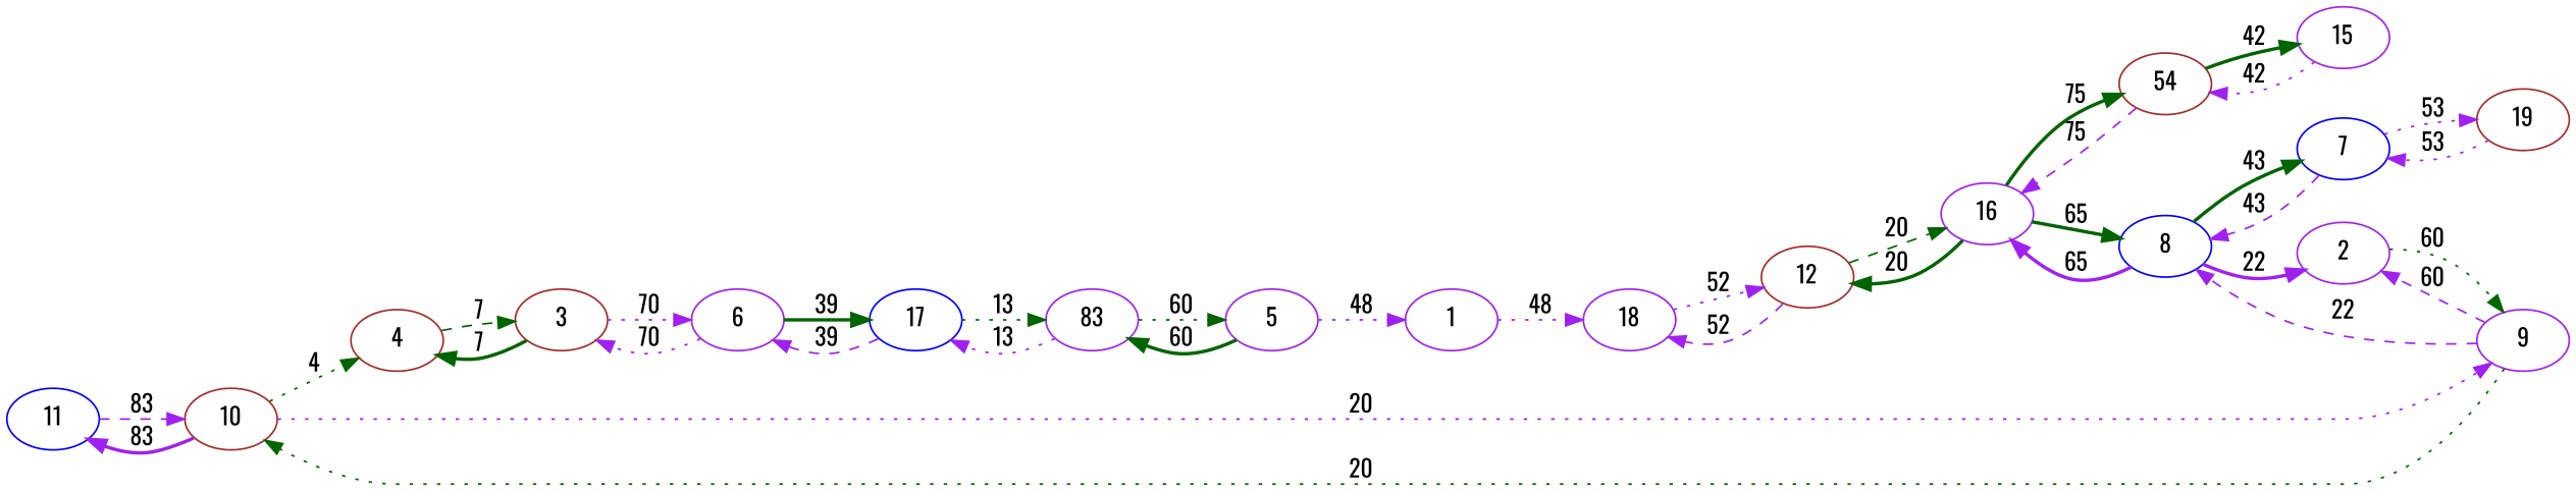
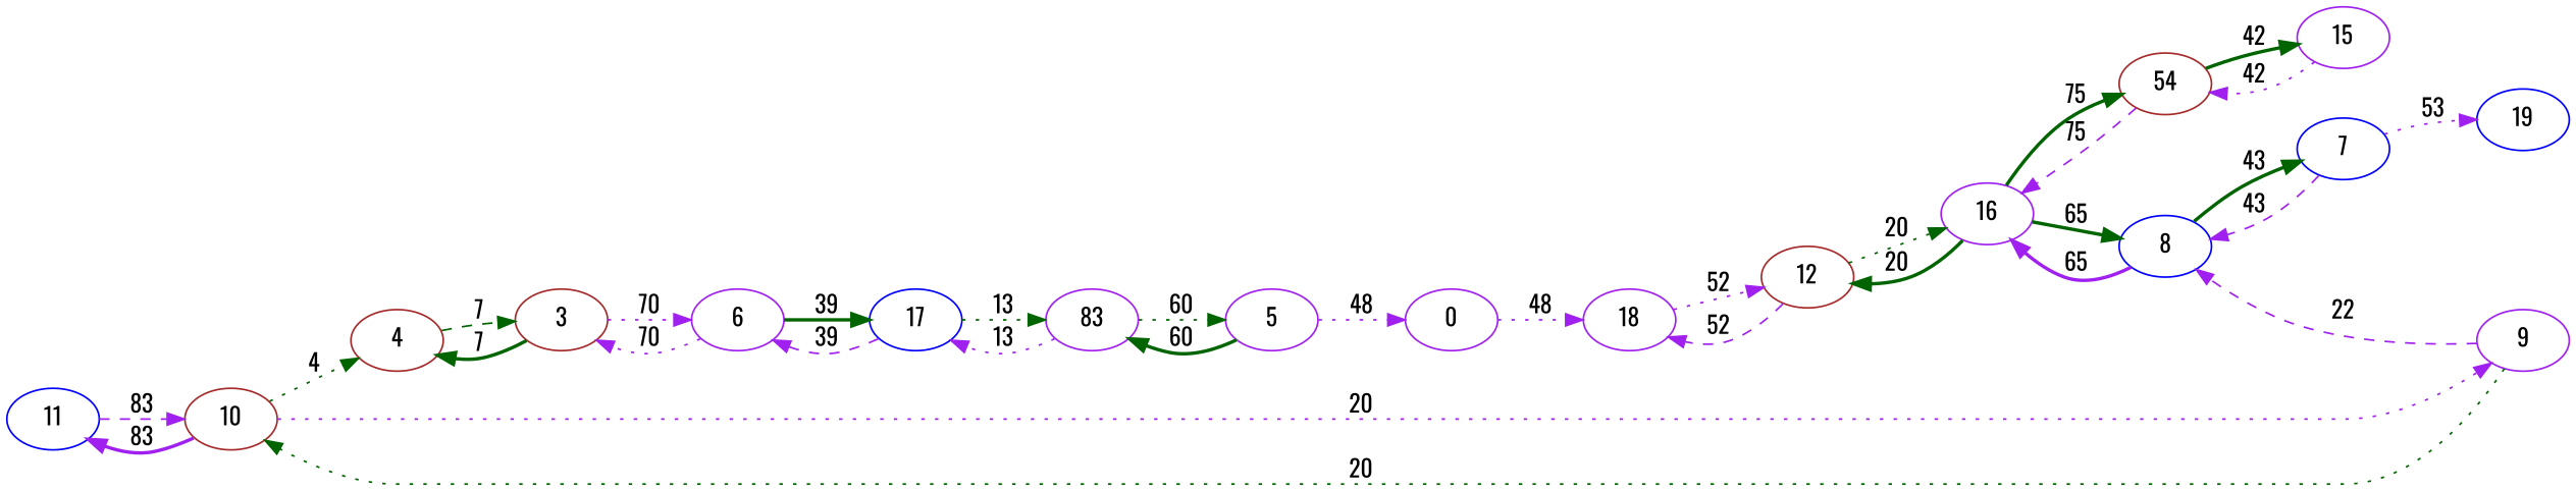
  digraph {
    fontname=Oswald
    rankdir=LR
    node [color=purple fontname=Oswald]
    edge [color=purple fontname=Oswald style=dotted]
    11 [color=blue]
    10 [color=brown]
    9
    4 [color=brown]
    8 [color=blue]
-   2
    3 [color=brown]
    n8 [color=brown label=54]
    16
    12 [color=brown]
    15
    7 [color=blue]
    18
    6
    17 [color=blue]
    n16 [label=83]
-   19 [color=brown]
+   19 [color=blue]
    5
-   1
+   1 [label=0]
    11 -> 10 [label=83 style=dashed]
    10 -> 11 [label=83 style=bold]
    10 -> 9 [label=20]
    10 -> 4 [color=darkgreen label=4]
    9 -> 10 [color=darkgreen label=20]
    9 -> 8 [label=22 style=dashed]
-   9 -> 2 [label=60 style=dashed]
    4 -> 3 [color=darkgreen label=7 style=dashed]
-   8 -> 2 [label=22 style=bold]
    8 -> 16 [label=65 style=bold]
    8 -> 7 [color=darkgreen label=43 style=bold]
-   2 -> 9 [color=darkgreen label=60]
    3 -> 4 [color=darkgreen label=7 style=bold]
    3 -> 6 [label=70]
    n8 -> 16 [label=75 style=dashed]
    n8 -> 15 [color=darkgreen label=42 style=bold]
    16 -> 8 [color=darkgreen label=65 style=bold]
    16 -> n8 [color=darkgreen label=75 style=bold]
    16 -> 12 [color=darkgreen label=20 style=bold]
-   12 -> 16 [color=darkgreen label=20 style=dashed]
+   12 -> 16 [color=darkgreen label=20]
    12 -> 18 [label=52 style=dashed]
    15 -> n8 [label=42]
    7 -> 8 [label=43 style=dashed]
    7 -> 19 [label=53]
    18 -> 12 [label=52]
    6 -> 3 [label=70]
    6 -> 17 [color=darkgreen label=39 style=bold]
    17 -> 6 [label=39 style=dashed]
    17 -> n16 [color=darkgreen label=13]
    n16 -> 17 [label=13]
    n16 -> 5 [color=darkgreen label=60]
-   19 -> 7 [label=53]
    5 -> n16 [color=darkgreen label=60 style=bold]
    5 -> 1 [label=48]
    1 -> 18 [label=48]
  }
